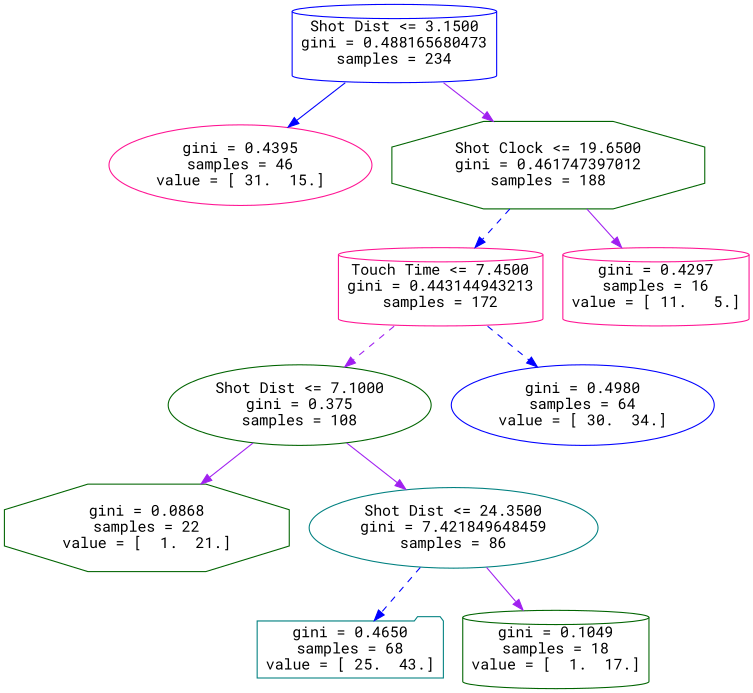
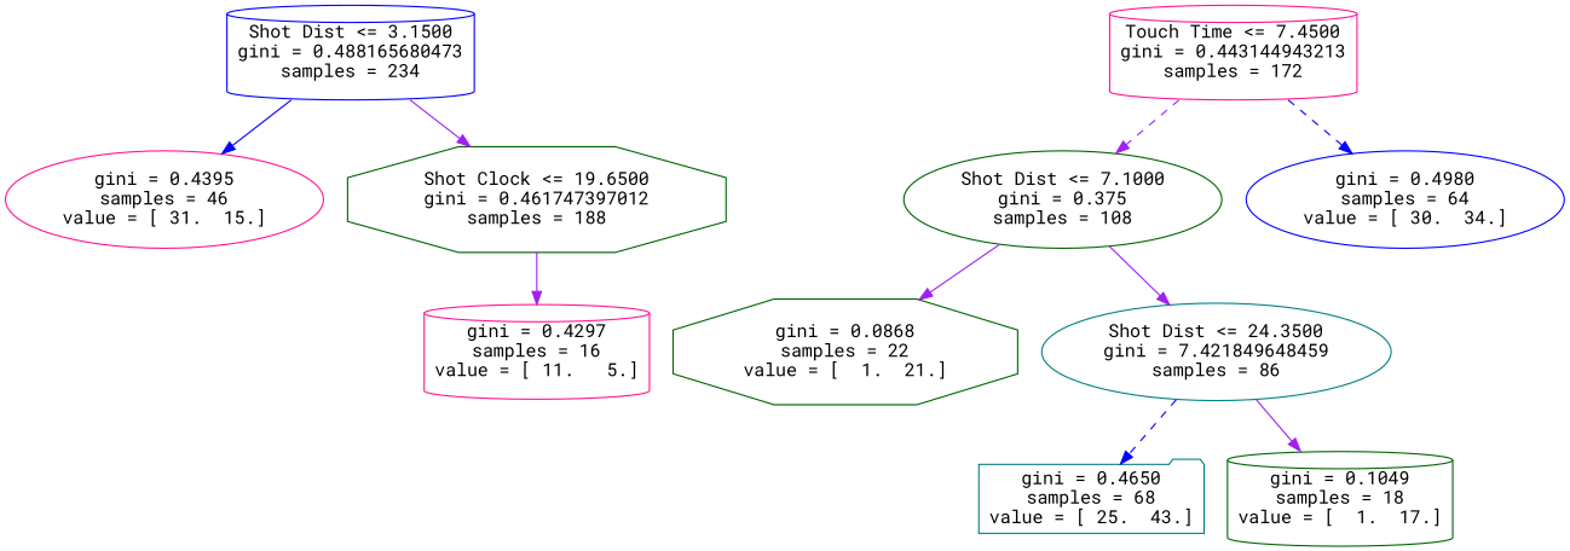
  digraph {
    fontname="Roboto Mono"
    node [color=darkgreen fontname="Roboto Mono" shape=cylinder]
    edge [color=purple fontname="Roboto Mono" style=solid]
    n1 [color=blue label="Shot Dist <= 3.1500\ngini = 0.488165680473\nsamples = 234"]
    n2 [color=deeppink label="gini = 0.4395\nsamples = 46\nvalue = [ 31.  15.]" shape=ellipse]
    n3 [label="Shot Clock <= 19.6500\ngini = 0.461747397012\nsamples = 188" shape=octagon]
    n4 [color=deeppink label="Touch Time <= 7.4500\ngini = 0.443144943213\nsamples = 172"]
    n5 [color=deeppink label="gini = 0.4297\nsamples = 16\nvalue = [ 11.   5.]"]
    n6 [label="Shot Dist <= 7.1000\ngini = 0.375\nsamples = 108" shape=ellipse]
    n7 [color=blue label="gini = 0.4980\nsamples = 64\nvalue = [ 30.  34.]" shape=ellipse]
    n8 [label="gini = 0.0868\nsamples = 22\nvalue = [  1.  21.]" shape=octagon]
    n9 [color=teal label="Shot Dist <= 24.3500\ngini = 7.421849648459\nsamples = 86" shape=ellipse]
    n10 [color=teal label="gini = 0.4650\nsamples = 68\nvalue = [ 25.  43.]" shape=folder]
    n11 [label="gini = 0.1049\nsamples = 18\nvalue = [  1.  17.]"]
    n1 -> n2 [color=blue]
    n1 -> n3
-   n3 -> n4 [color=blue style=dashed]
    n3 -> n5
    n4 -> n6 [style=dashed]
    n4 -> n7 [color=blue style=dashed]
    n6 -> n8
    n6 -> n9
    n9 -> n10 [color=blue style=dashed]
    n9 -> n11
  }
